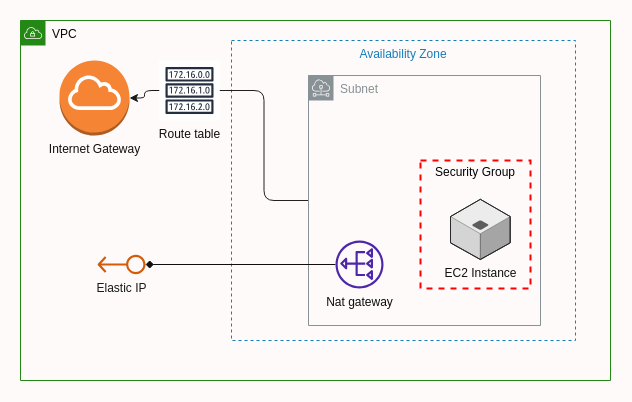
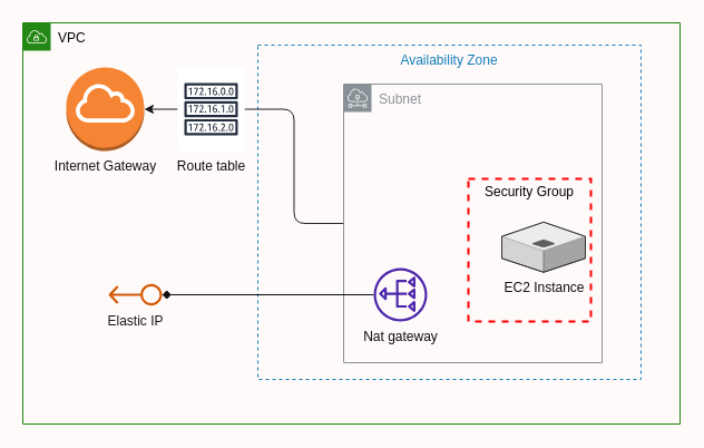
  <mxCell id="0" />
  <mxCell id="1" parent="0" />
  <mxCell id="2" value="VPC" style="points=[[0,0],[0.25,0],[0.5,0],[0.75,0],[1,0],[1,0.25],[1,0.5],[1,0.75],[1,1],[0.75,1],[0.5,1],[0.25,1],[0,1],[0,0.75],[0,0.5],[0,0.25]];outlineConnect=0;gradientColor=none;html=1;whiteSpace=wrap;fontSize=12;fontStyle=0;container=1;pointerEvents=0;collapsible=0;recursiveResize=0;shape=mxgraph.aws4.group;grIcon=mxgraph.aws4.group_vpc;strokeColor=#248814;fillColor=none;verticalAlign=top;align=left;spacingLeft=30;fontColor=#070808;dashed=0;" parent="1" vertex="1"><mxGeometry x="20" y="20" width="590" height="360" as="geometry" /></mxCell>
  <mxCell id="3" value="Availability Zone" style="fillColor=none;strokeColor=#147EBA;dashed=1;verticalAlign=top;fontStyle=0;fontColor=#147EBA;" parent="2" vertex="1"><mxGeometry x="211" y="20" width="344" height="300" as="geometry" /></mxCell>
  <mxCell id="4" value="" style="edgeStyle=orthogonalEdgeStyle;html=1;fontColor=#eef2f7;strokeColor=#222020;endArrow=none;" parent="2" source="5" target="8" edge="1"><mxGeometry relative="1" as="geometry" /></mxCell>
  <mxCell id="5" value="Subnet" style="sketch=0;outlineConnect=0;gradientColor=none;html=1;whiteSpace=wrap;fontSize=12;fontStyle=0;shape=mxgraph.aws4.group;grIcon=mxgraph.aws4.group_subnet;strokeColor=#879196;fillColor=none;verticalAlign=top;align=left;spacingLeft=30;fontColor=#879196;dashed=0;" parent="2" vertex="1"><mxGeometry x="288" y="55" width="232" height="250" as="geometry" /></mxCell>
  <mxCell id="6" value="Internet Gateway" style="outlineConnect=0;dashed=0;verticalLabelPosition=bottom;verticalAlign=top;align=center;html=1;shape=mxgraph.aws3.internet_gateway;fillColor=#F58534;gradientColor=none;strokeColor=#272525;fontColor=#121111;" parent="2" vertex="1"><mxGeometry x="39" y="40" width="70" height="75" as="geometry" /></mxCell>
  <mxCell id="7" value="" style="edgeStyle=orthogonalEdgeStyle;html=1;fontColor=#0d0c0c;strokeColor=#1a1919;" parent="2" source="8" target="6" edge="1"><mxGeometry relative="1" as="geometry" /></mxCell>
- <mxCell id="8" value="Route table" style="sketch=0;outlineConnect=0;fontColor=#0f0f10;gradientColor=none;strokeColor=#232F3E;fillColor=#ffffff;dashed=0;verticalLabelPosition=bottom;verticalAlign=top;align=center;html=1;fontSize=12;fontStyle=0;aspect=fixed;shape=mxgraph.aws4.resourceIcon;resIcon=mxgraph.aws4.route_table;" parent="2" vertex="1"><mxGeometry x="139" y="40" width="60" height="60" as="geometry" /></mxCell>
+ <mxCell id="8" value="Route table" style="sketch=0;outlineConnect=0;fontColor=#0f0f10;gradientColor=none;strokeColor=#232F3E;fillColor=#ffffff;dashed=0;verticalLabelPosition=bottom;verticalAlign=top;align=center;html=1;fontSize=12;fontStyle=0;aspect=fixed;shape=mxgraph.aws4.resourceIcon;resIcon=mxgraph.aws4.route_table;" parent="2" vertex="1"><mxGeometry x="139" y="40" width="60" height="75" as="geometry" /></mxCell>
  <mxCell id="9" value="Elastic IP" style="sketch=0;outlineConnect=0;fontColor=#19191a;gradientColor=none;fillColor=#D45B07;strokeColor=none;dashed=0;verticalLabelPosition=bottom;verticalAlign=top;align=center;html=1;fontSize=12;fontStyle=0;aspect=fixed;pointerEvents=1;shape=mxgraph.aws4.elastic_ip_address;direction=west;" parent="2" vertex="1"><mxGeometry x="77" y="234" width="48" height="20" as="geometry" /></mxCell>
  <mxCell id="10" style="edgeStyle=orthogonalEdgeStyle;html=1;fontColor=#eef2f7;strokeColor=#100f0f;endArrow=diamond;" parent="2" source="11" target="9" edge="1"><mxGeometry relative="1" as="geometry" /></mxCell>
  <mxCell id="11" value="Nat gateway" style="sketch=0;outlineConnect=0;fontColor=#0d0d0d;gradientColor=none;fillColor=#4D27AA;strokeColor=none;dashed=0;verticalLabelPosition=bottom;verticalAlign=top;align=center;html=1;fontSize=12;fontStyle=0;aspect=fixed;pointerEvents=1;shape=mxgraph.aws4.nat_gateway;direction=west;" parent="2" vertex="1"><mxGeometry x="315" y="220" width="48" height="48" as="geometry" /></mxCell>
  <mxCell id="12" value="Security Group" style="fontStyle=0;verticalAlign=top;align=center;spacingTop=-2;fillColor=none;rounded=0;whiteSpace=wrap;html=1;strokeColor=#FF0000;strokeWidth=2;dashed=1;container=1;collapsible=0;expand=0;recursiveResize=0;fontColor=#030303;" parent="2" vertex="1"><mxGeometry x="400" y="140" width="110" height="128" as="geometry" /></mxCell>
- <mxCell id="13" value="EC2 Instance" style="verticalLabelPosition=bottom;html=1;verticalAlign=top;strokeWidth=1;align=center;outlineConnect=0;dashed=0;outlineConnect=0;shape=mxgraph.aws3d.application_server;fillColor=#ECECEC;strokeColor=#5E5E5E;aspect=fixed;fontColor=#0f1010;" parent="12" vertex="1"><mxGeometry x="30" y="38.8" width="59.72" height="60.2" as="geometry" /></mxCell>
+ <mxCell id="13" value="EC2 Instance" style="verticalLabelPosition=bottom;html=1;verticalAlign=top;strokeWidth=1;align=center;outlineConnect=0;dashed=0;outlineConnect=0;shape=mxgraph.aws3d.application_server;fillColor=#ECECEC;strokeColor=#5E5E5E;aspect=fixed;fontColor=#0f1010;" parent="12" vertex="1"><mxGeometry x="30" y="38.8" width="75" height="45" as="geometry" /></mxCell>
